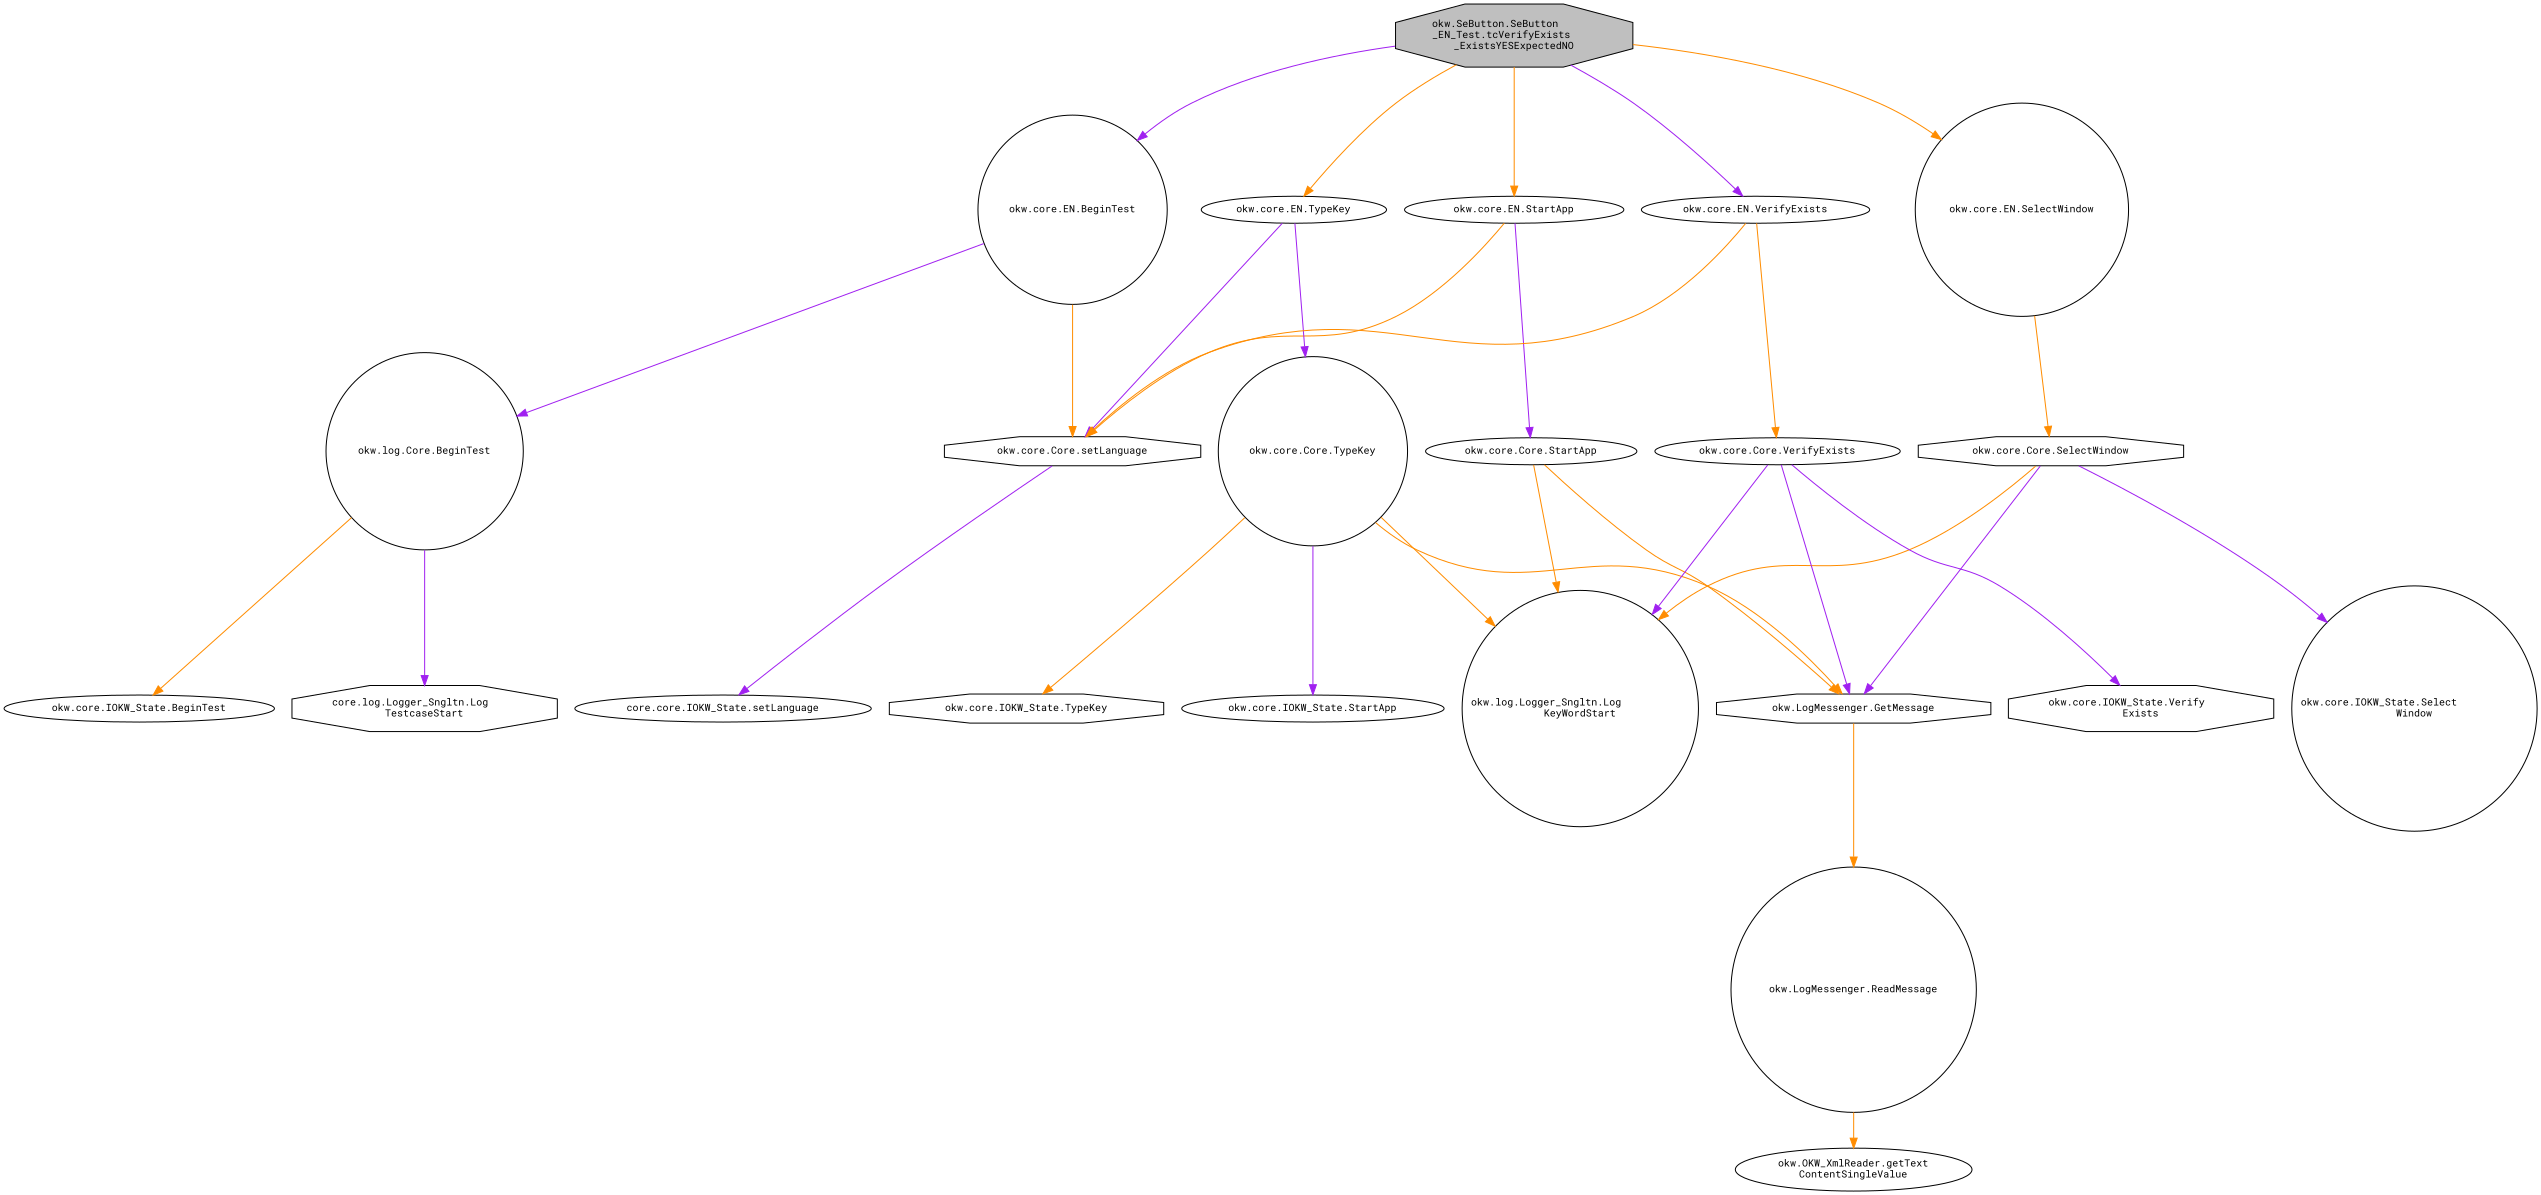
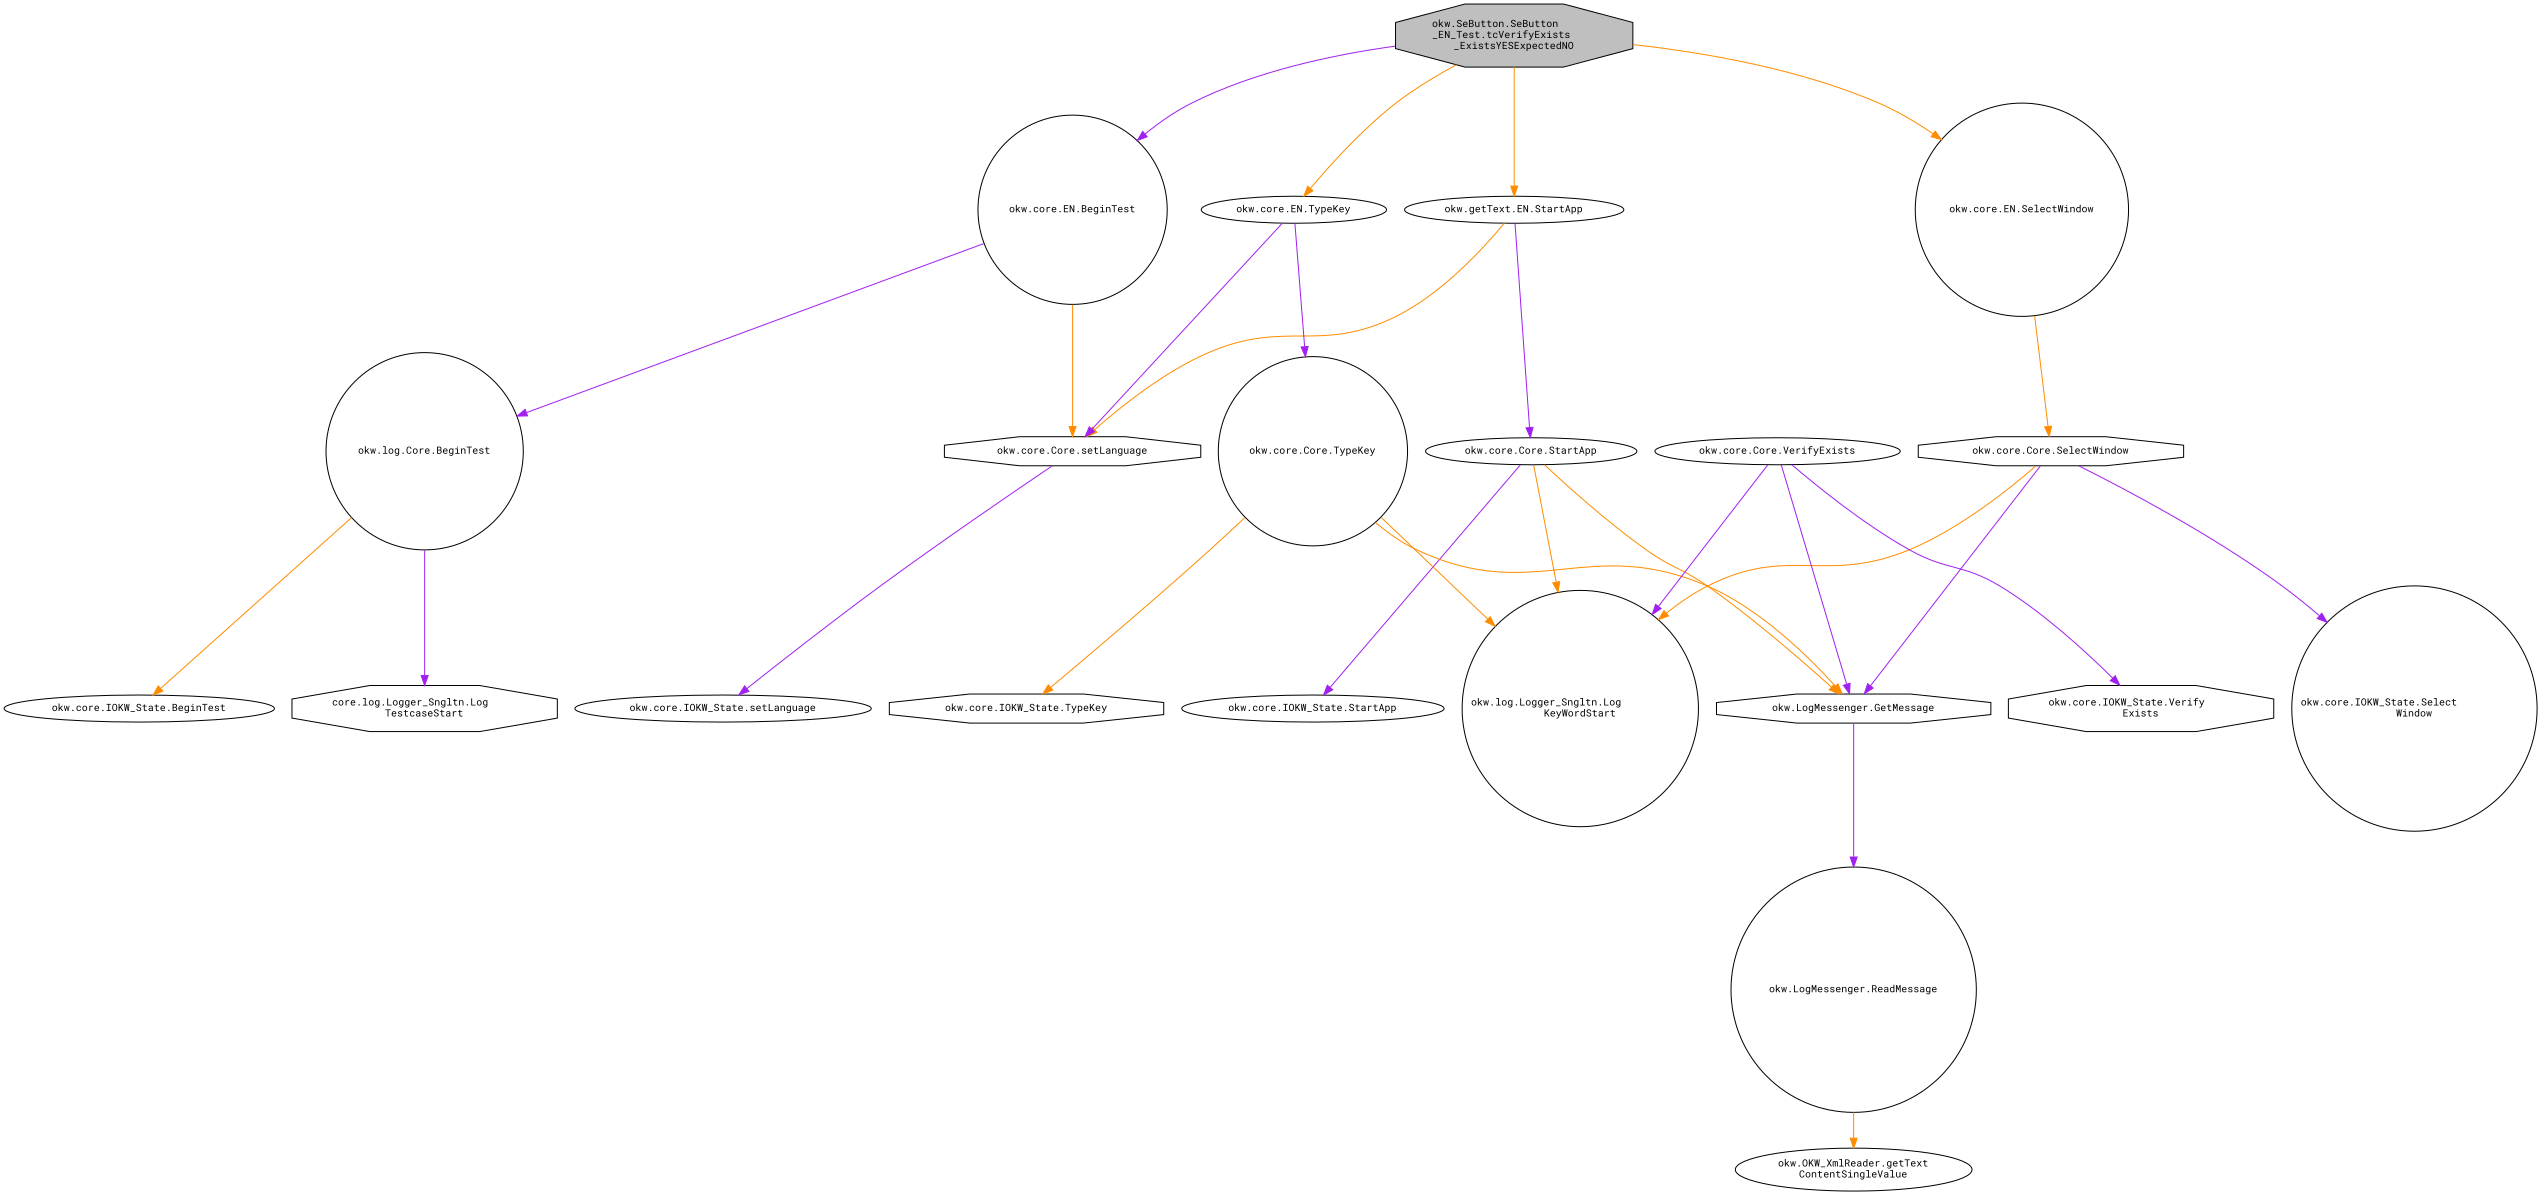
  digraph {
    fontname="Roboto Mono"
    rankdir=TB
    node [color=black fillcolor=white fontname="Roboto Mono" fontsize=10 shape=ellipse style=filled]
    edge [color=darkorange fontname="Roboto Mono" fontsize=10 labelfontname=Helvetica labelfontsize=10 style=solid]
    n1 [fillcolor=grey75 fontcolor=black height=0.2 label="okw.SeButton.SeButton\l_EN_Test.tcVerifyExists\l_ExistsYESExpectedNO" shape=octagon width=0.4]
    n2 [height=0.2 label="okw.core.EN.BeginTest" shape=circle width=0.4]
-   n3 [height=0.2 label="okw.core.EN.StartApp" width=0.4]
+   n3 [height=0.2 label="okw.getText.EN.StartApp" width=0.4]
    n4 [height=0.2 label="okw.core.EN.TypeKey" width=0.4]
    n5 [height=0.2 label="okw.core.EN.SelectWindow" shape=circle width=0.4]
-   n6 [height=0.2 label="okw.core.EN.VerifyExists" width=0.4]
    n7 [height=0.2 label="okw.core.Core.setLanguage" shape=octagon width=0.4]
    n8 [height=0.2 label="okw.log.Core.BeginTest" shape=circle width=0.4]
    n9 [height=0.2 label="okw.core.Core.StartApp" width=0.4]
    n10 [height=0.2 label="okw.core.Core.TypeKey" shape=circle width=0.4]
    n11 [height=0.2 label="okw.core.Core.SelectWindow" shape=octagon width=0.4]
    n12 [height=0.2 label="okw.core.Core.VerifyExists" width=0.4]
-   n13 [height=0.2 label="core.core.IOKW_State.setLanguage" width=0.4]
+   n13 [height=0.2 label="okw.core.IOKW_State.setLanguage" width=0.4]
    n14 [height=0.2 label="core.log.Logger_Sngltn.Log\lTestcaseStart" shape=octagon width=0.4]
    n15 [height=0.2 label="okw.core.IOKW_State.BeginTest" width=0.4]
    n16 [height=0.2 label="okw.log.Logger_Sngltn.Log\lKeyWordStart" shape=circle width=0.4]
    n17 [height=0.2 label="okw.LogMessenger.GetMessage" shape=octagon width=0.4]
    n18 [height=0.2 label="okw.core.IOKW_State.StartApp" width=0.4]
    n19 [height=0.2 label="okw.LogMessenger.ReadMessage" shape=circle width=0.4]
    n20 [height=0.2 label="okw.OKW_XmlReader.getText\lContentSingleValue" width=0.4]
    n21 [height=0.2 label="okw.core.IOKW_State.TypeKey" shape=octagon width=0.4]
    n22 [height=0.2 label="okw.core.IOKW_State.Select\lWindow" shape=circle width=0.4]
    n23 [height=0.2 label="okw.core.IOKW_State.Verify\lExists" shape=octagon width=0.4]
    n1 -> n2 [color=purple]
    n1 -> n3
    n1 -> n4
    n1 -> n5
-   n1 -> n6 [color=purple]
    n2 -> n7
    n2 -> n8 [color=purple]
    n3 -> n7
    n3 -> n9 [color=purple]
    n4 -> n7 [color=purple]
    n4 -> n10 [color=purple]
    n5 -> n11
-   n6 -> n7
-   n6 -> n12
    n7 -> n13 [color=purple]
    n8 -> n14 [color=purple]
    n8 -> n15
    n9 -> n16
    n9 -> n17
-   n10 -> n18 [color=purple]
+   n9 -> n18 [color=purple]
    n10 -> n16
    n10 -> n17
    n10 -> n21
    n11 -> n16
    n11 -> n17 [color=purple]
    n11 -> n22 [color=purple]
    n12 -> n16 [color=purple]
    n12 -> n17 [color=purple]
    n12 -> n23 [color=purple]
-   n17 -> n19
+   n17 -> n19 [color=purple]
    n19 -> n20
  }
